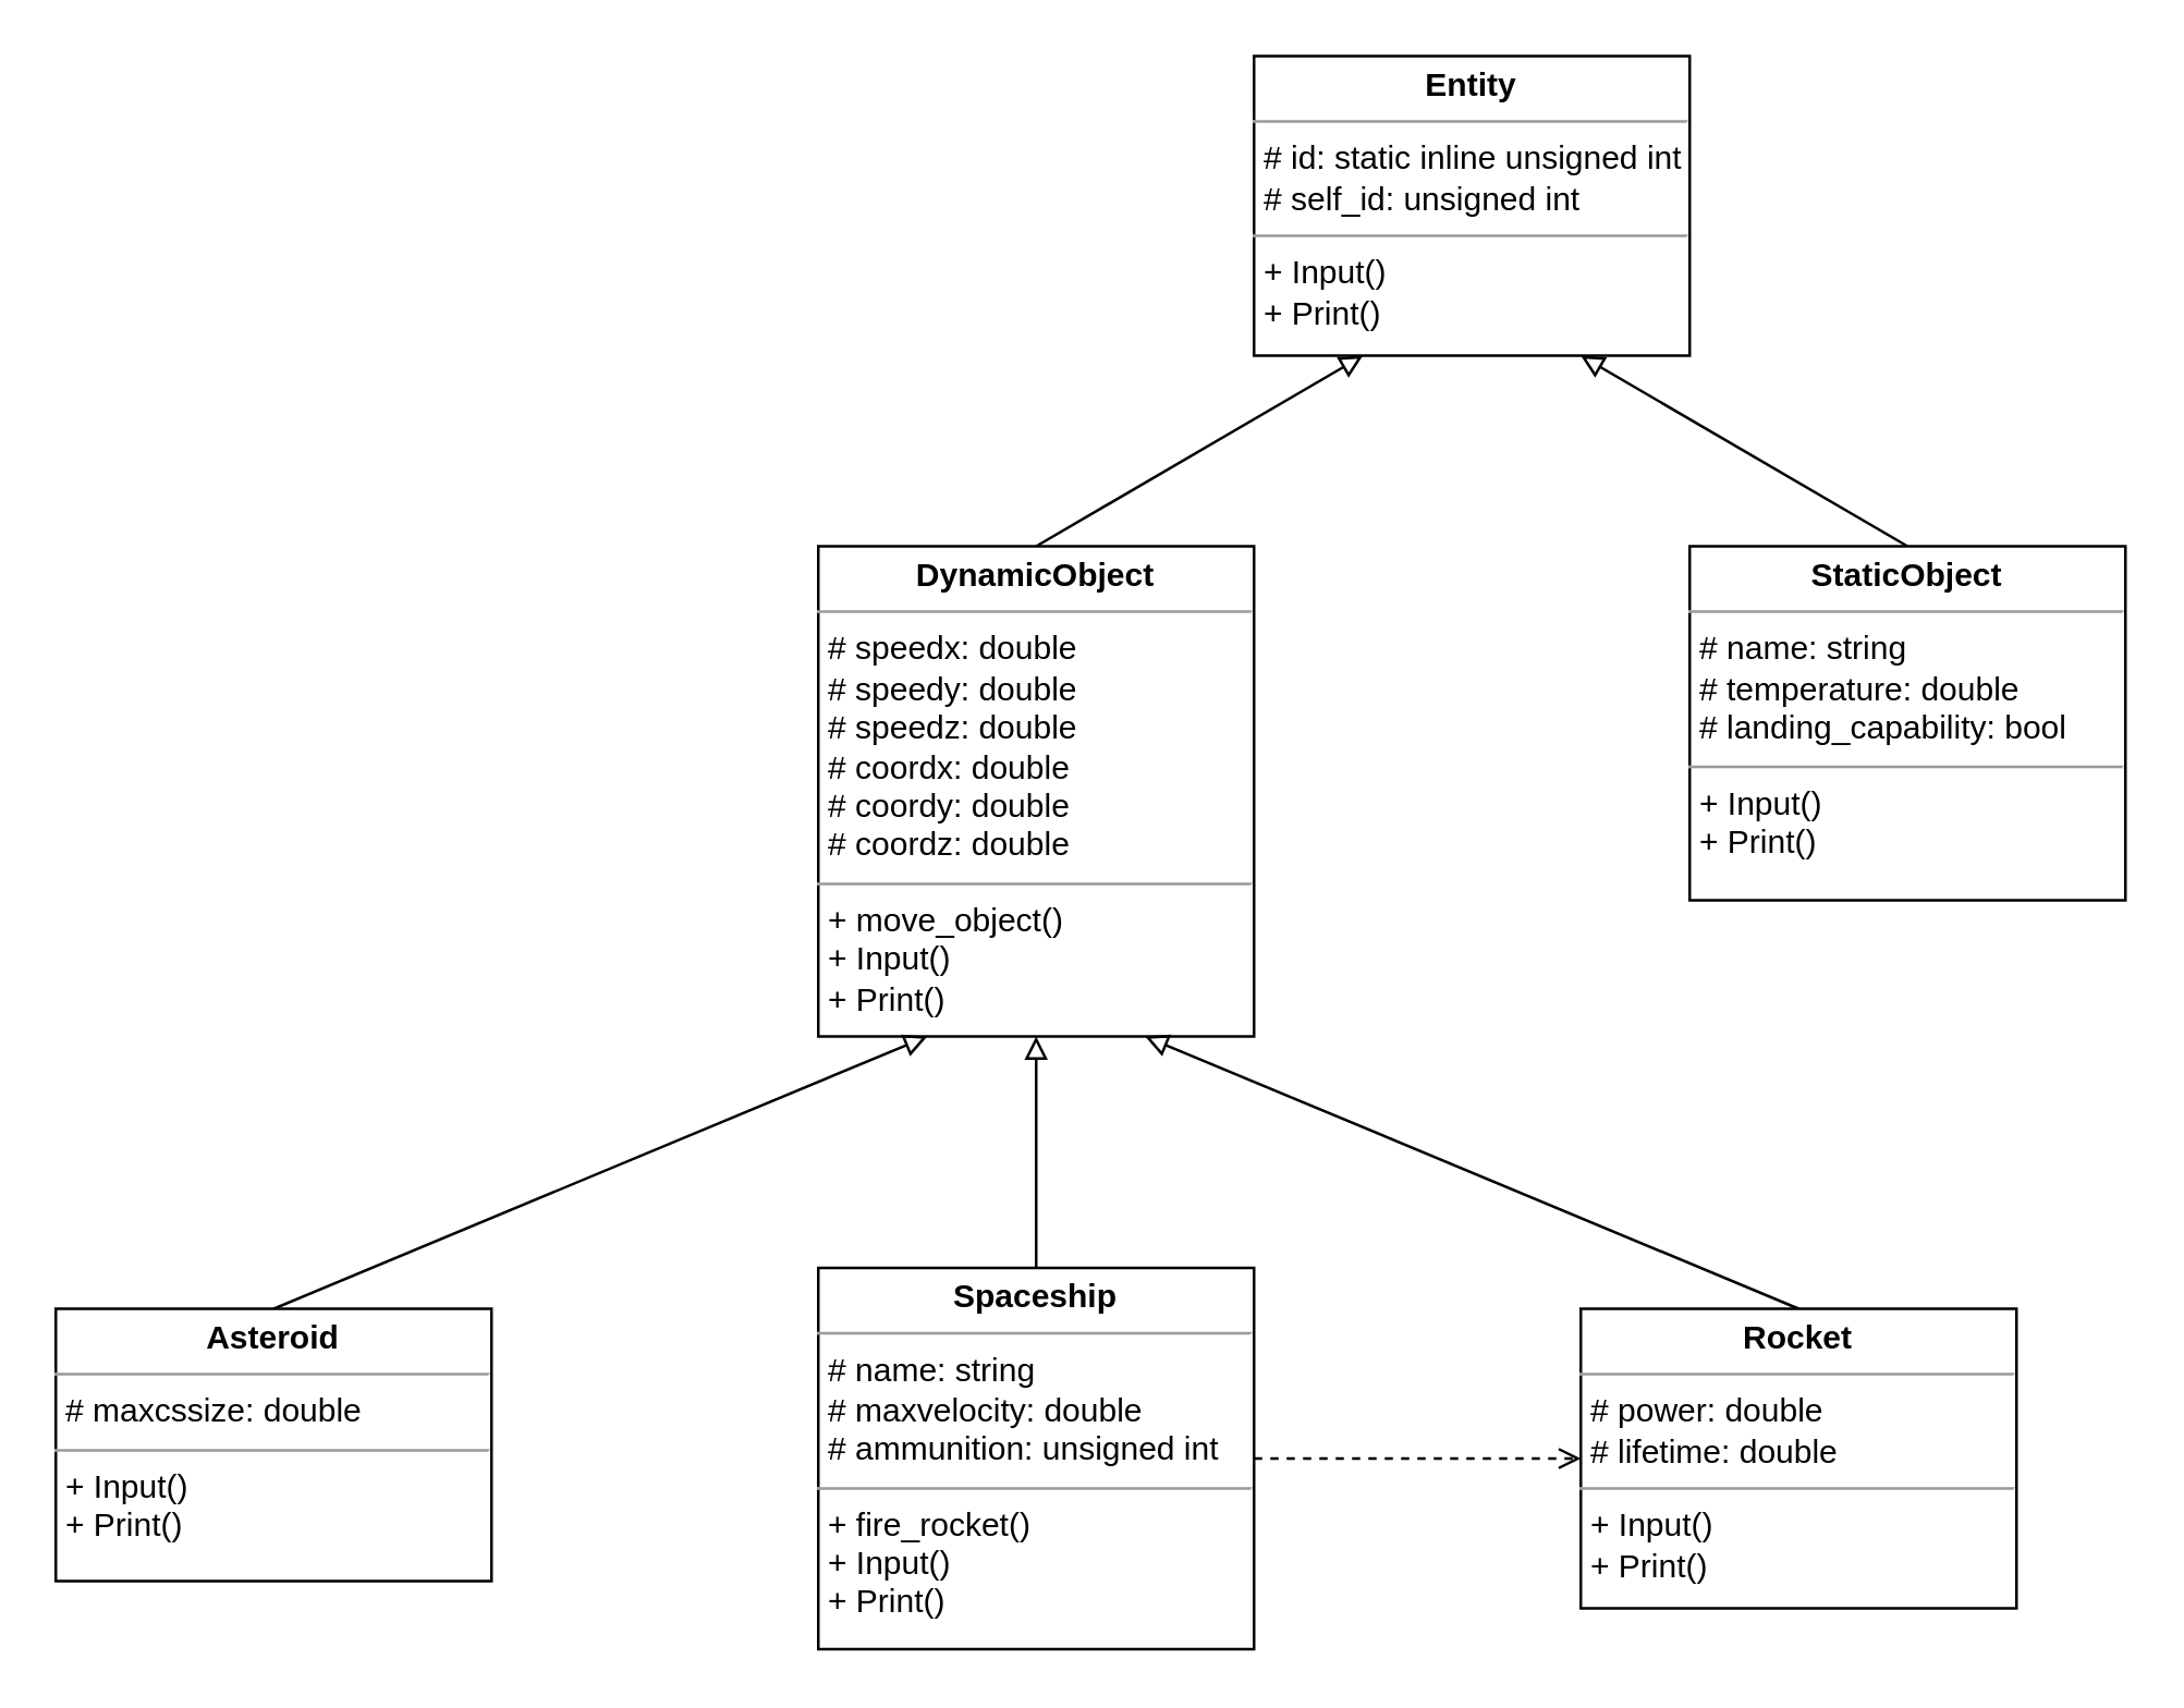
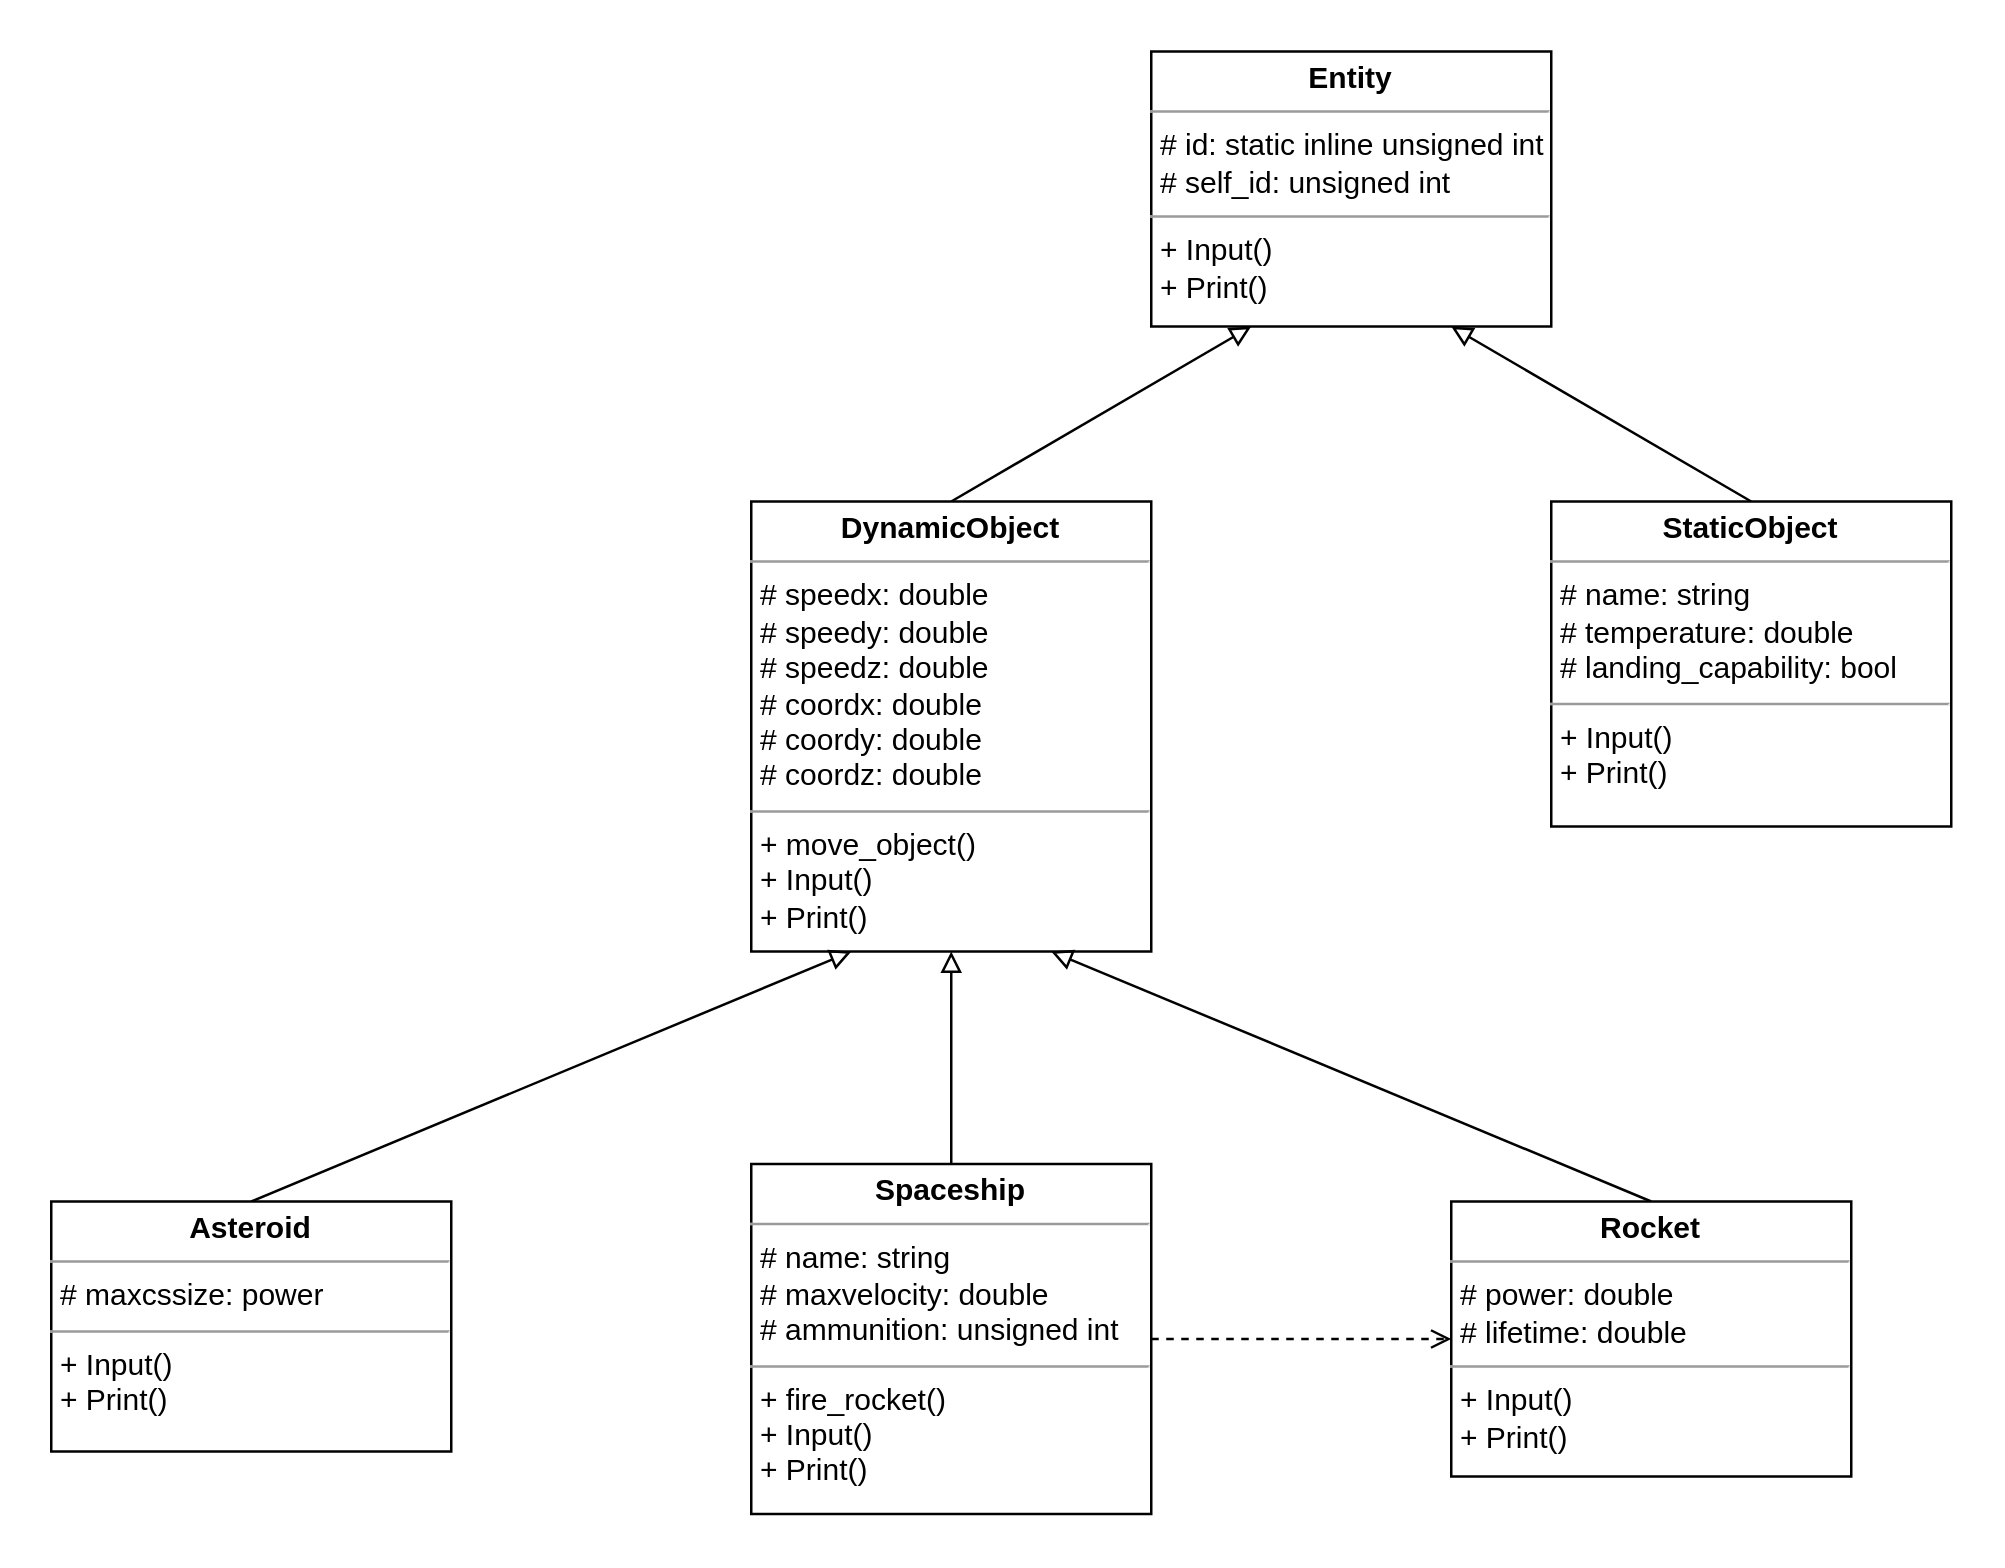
  <mxCell id="0" />
  <mxCell id="1" parent="0" />
  <mxCell id="2" value="&lt;p style=&quot;margin:0px;margin-top:4px;text-align:center;&quot;&gt;&lt;b&gt;Entity&lt;/b&gt;&lt;/p&gt;&lt;hr size=&quot;1&quot;&gt;&lt;p style=&quot;margin:0px;margin-left:4px;&quot;&gt;&lt;span style=&quot;background-color: initial;&quot;&gt;# id: static inline unsigned int&lt;/span&gt;&lt;br&gt;&lt;/p&gt;&lt;p style=&quot;margin:0px;margin-left:4px;&quot;&gt;&lt;span style=&quot;background-color: initial;&quot;&gt;# self_id: unsigned int&lt;/span&gt;&lt;/p&gt;&lt;hr size=&quot;1&quot;&gt;&lt;p style=&quot;margin:0px;margin-left:4px;&quot;&gt;+ Input()&lt;/p&gt;&lt;p style=&quot;margin:0px;margin-left:4px;&quot;&gt;+ Print()&lt;br&gt;&lt;/p&gt;" style="verticalAlign=top;align=left;overflow=fill;fontSize=12;fontFamily=Helvetica;html=1;whiteSpace=wrap;" parent="1" vertex="1"><mxGeometry x="460" y="20" width="160" height="110" as="geometry" /></mxCell>
  <mxCell id="3" style="rounded=0;orthogonalLoop=1;jettySize=auto;html=1;exitX=0.5;exitY=0;exitDx=0;exitDy=0;entryX=0.25;entryY=1;entryDx=0;entryDy=0;endArrow=block;endFill=0;" parent="1" source="4" target="2" edge="1"><mxGeometry relative="1" as="geometry" /></mxCell>
  <mxCell id="4" value="&lt;p style=&quot;margin:0px;margin-top:4px;text-align:center;&quot;&gt;&lt;b&gt;DynamicObject&lt;/b&gt;&lt;/p&gt;&lt;hr size=&quot;1&quot;&gt;&lt;p style=&quot;margin:0px;margin-left:4px;&quot;&gt;# speedx: double&lt;/p&gt;&lt;p style=&quot;margin:0px;margin-left:4px;&quot;&gt;# speedy: double&lt;br&gt;&lt;/p&gt;&lt;p style=&quot;margin:0px;margin-left:4px;&quot;&gt;# speedz: double&lt;/p&gt;&lt;p style=&quot;margin:0px;margin-left:4px;&quot;&gt;# coordx: double&lt;br&gt;&lt;/p&gt;&lt;p style=&quot;margin:0px;margin-left:4px;&quot;&gt;# coordy: double&lt;br&gt;&lt;/p&gt;&lt;p style=&quot;margin:0px;margin-left:4px;&quot;&gt;# coordz: double&lt;br&gt;&lt;/p&gt;&lt;hr size=&quot;1&quot;&gt;&lt;p style=&quot;margin:0px;margin-left:4px;&quot;&gt;+ move_object()&lt;/p&gt;&lt;p style=&quot;margin:0px;margin-left:4px;&quot;&gt;+ Input()&lt;br&gt;&lt;/p&gt;&lt;p style=&quot;margin:0px;margin-left:4px;&quot;&gt;+ Print()&lt;/p&gt;" style="verticalAlign=top;align=left;overflow=fill;fontSize=12;fontFamily=Helvetica;html=1;whiteSpace=wrap;" parent="1" vertex="1"><mxGeometry x="300" y="200" width="160" height="180" as="geometry" /></mxCell>
  <mxCell id="5" style="rounded=0;orthogonalLoop=1;jettySize=auto;html=1;entryX=0.75;entryY=1;entryDx=0;entryDy=0;endArrow=block;endFill=0;exitX=0.5;exitY=0;exitDx=0;exitDy=0;" parent="1" source="6" target="2" edge="1"><mxGeometry relative="1" as="geometry" /></mxCell>
  <mxCell id="6" value="&lt;p style=&quot;margin:0px;margin-top:4px;text-align:center;&quot;&gt;&lt;b&gt;StaticObject&lt;/b&gt;&lt;/p&gt;&lt;hr size=&quot;1&quot;&gt;&lt;p style=&quot;border-color: var(--border-color); margin: 0px 0px 0px 4px;&quot;&gt;# name: string&lt;/p&gt;&lt;p style=&quot;margin:0px;margin-left:4px;&quot;&gt;# temperature: double&lt;/p&gt;&lt;p style=&quot;margin:0px;margin-left:4px;&quot;&gt;# landing_capability: bool&lt;/p&gt;&lt;hr size=&quot;1&quot;&gt;&lt;p style=&quot;margin:0px;margin-left:4px;&quot;&gt;+ Input()&lt;br&gt;&lt;/p&gt;&lt;p style=&quot;margin:0px;margin-left:4px;&quot;&gt;+ Print()&lt;/p&gt;" style="verticalAlign=top;align=left;overflow=fill;fontSize=12;fontFamily=Helvetica;html=1;whiteSpace=wrap;" parent="1" vertex="1"><mxGeometry x="620" y="200" width="160" height="130" as="geometry" /></mxCell>
  <mxCell id="7" style="rounded=0;orthogonalLoop=1;jettySize=auto;html=1;entryX=0.25;entryY=1;entryDx=0;entryDy=0;exitX=0.5;exitY=0;exitDx=0;exitDy=0;endArrow=block;endFill=0;" parent="1" source="8" target="4" edge="1"><mxGeometry relative="1" as="geometry" /></mxCell>
- <mxCell id="8" value="&lt;p style=&quot;margin:0px;margin-top:4px;text-align:center;&quot;&gt;&lt;b&gt;Asteroid&lt;/b&gt;&lt;/p&gt;&lt;hr size=&quot;1&quot;&gt;&lt;p style=&quot;margin:0px;margin-left:4px;&quot;&gt;# maxcssize: double&lt;/p&gt;&lt;hr size=&quot;1&quot;&gt;&lt;p style=&quot;margin:0px;margin-left:4px;&quot;&gt;+ Input()&lt;br&gt;&lt;/p&gt;&lt;p style=&quot;margin:0px;margin-left:4px;&quot;&gt;+ Print()&lt;/p&gt;" style="verticalAlign=top;align=left;overflow=fill;fontSize=12;fontFamily=Helvetica;html=1;whiteSpace=wrap;" parent="1" vertex="1"><mxGeometry x="20" y="480" width="160" height="100" as="geometry" /></mxCell>
+ <mxCell id="8" value="&lt;p style=&quot;margin:0px;margin-top:4px;text-align:center;&quot;&gt;&lt;b&gt;Asteroid&lt;/b&gt;&lt;/p&gt;&lt;hr size=&quot;1&quot;&gt;&lt;p style=&quot;margin:0px;margin-left:4px;&quot;&gt;# maxcssize: power&lt;/p&gt;&lt;hr size=&quot;1&quot;&gt;&lt;p style=&quot;margin:0px;margin-left:4px;&quot;&gt;+ Input()&lt;br&gt;&lt;/p&gt;&lt;p style=&quot;margin:0px;margin-left:4px;&quot;&gt;+ Print()&lt;/p&gt;" style="verticalAlign=top;align=left;overflow=fill;fontSize=12;fontFamily=Helvetica;html=1;whiteSpace=wrap;" parent="1" vertex="1"><mxGeometry x="20" y="480" width="160" height="100" as="geometry" /></mxCell>
  <mxCell id="9" style="rounded=0;orthogonalLoop=1;jettySize=auto;html=1;entryX=0.5;entryY=1;entryDx=0;entryDy=0;endArrow=block;endFill=0;" parent="1" source="11" target="4" edge="1"><mxGeometry relative="1" as="geometry" /></mxCell>
  <mxCell id="10" style="edgeStyle=orthogonalEdgeStyle;rounded=0;orthogonalLoop=1;jettySize=auto;html=1;entryX=0;entryY=0.5;entryDx=0;entryDy=0;endArrow=open;endFill=0;dashed=1;" parent="1" source="11" target="13" edge="1"><mxGeometry relative="1" as="geometry" /></mxCell>
  <mxCell id="11" value="&lt;p style=&quot;margin:0px;margin-top:4px;text-align:center;&quot;&gt;&lt;b&gt;Spaceship&lt;/b&gt;&lt;/p&gt;&lt;hr size=&quot;1&quot;&gt;&lt;p style=&quot;border-color: var(--border-color); margin: 0px 0px 0px 4px;&quot;&gt;# name: string&lt;/p&gt;&lt;p style=&quot;margin:0px;margin-left:4px;&quot;&gt;# maxvelocity: double&lt;/p&gt;&lt;p style=&quot;margin:0px;margin-left:4px;&quot;&gt;# ammunition: unsigned int&lt;/p&gt;&lt;hr size=&quot;1&quot;&gt;&lt;p style=&quot;margin:0px;margin-left:4px;&quot;&gt;+ fire_rocket()&lt;/p&gt;&lt;p style=&quot;margin:0px;margin-left:4px;&quot;&gt;+ Input()&lt;br&gt;&lt;/p&gt;&lt;p style=&quot;margin:0px;margin-left:4px;&quot;&gt;+ Print()&lt;/p&gt;" style="verticalAlign=top;align=left;overflow=fill;fontSize=12;fontFamily=Helvetica;html=1;whiteSpace=wrap;" parent="1" vertex="1"><mxGeometry x="300" y="465" width="160" height="140" as="geometry" /></mxCell>
  <mxCell id="12" style="rounded=0;orthogonalLoop=1;jettySize=auto;html=1;entryX=0.75;entryY=1;entryDx=0;entryDy=0;endArrow=block;endFill=0;exitX=0.5;exitY=0;exitDx=0;exitDy=0;" parent="1" source="13" target="4" edge="1"><mxGeometry relative="1" as="geometry" /></mxCell>
  <mxCell id="13" value="&lt;p style=&quot;margin:0px;margin-top:4px;text-align:center;&quot;&gt;&lt;b&gt;Rocket&lt;/b&gt;&lt;/p&gt;&lt;hr size=&quot;1&quot;&gt;&lt;p style=&quot;margin:0px;margin-left:4px;&quot;&gt;# power: double&lt;/p&gt;&lt;p style=&quot;margin:0px;margin-left:4px;&quot;&gt;# lifetime: double&lt;/p&gt;&lt;hr size=&quot;1&quot;&gt;&lt;p style=&quot;margin:0px;margin-left:4px;&quot;&gt;+ Input()&lt;br&gt;&lt;/p&gt;&lt;p style=&quot;margin:0px;margin-left:4px;&quot;&gt;+ Print()&lt;/p&gt;" style="verticalAlign=top;align=left;overflow=fill;fontSize=12;fontFamily=Helvetica;html=1;whiteSpace=wrap;" parent="1" vertex="1"><mxGeometry x="580" y="480" width="160" height="110" as="geometry" /></mxCell>
